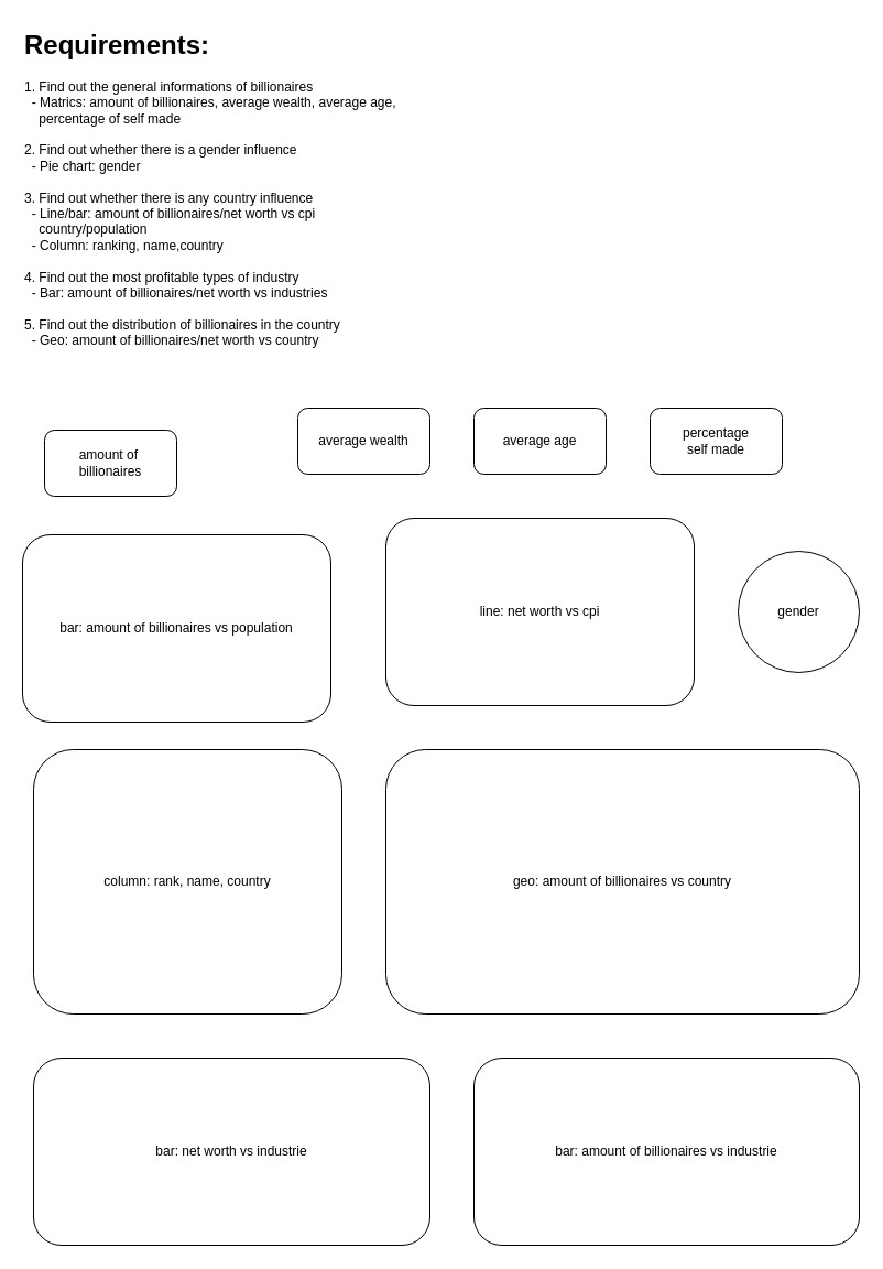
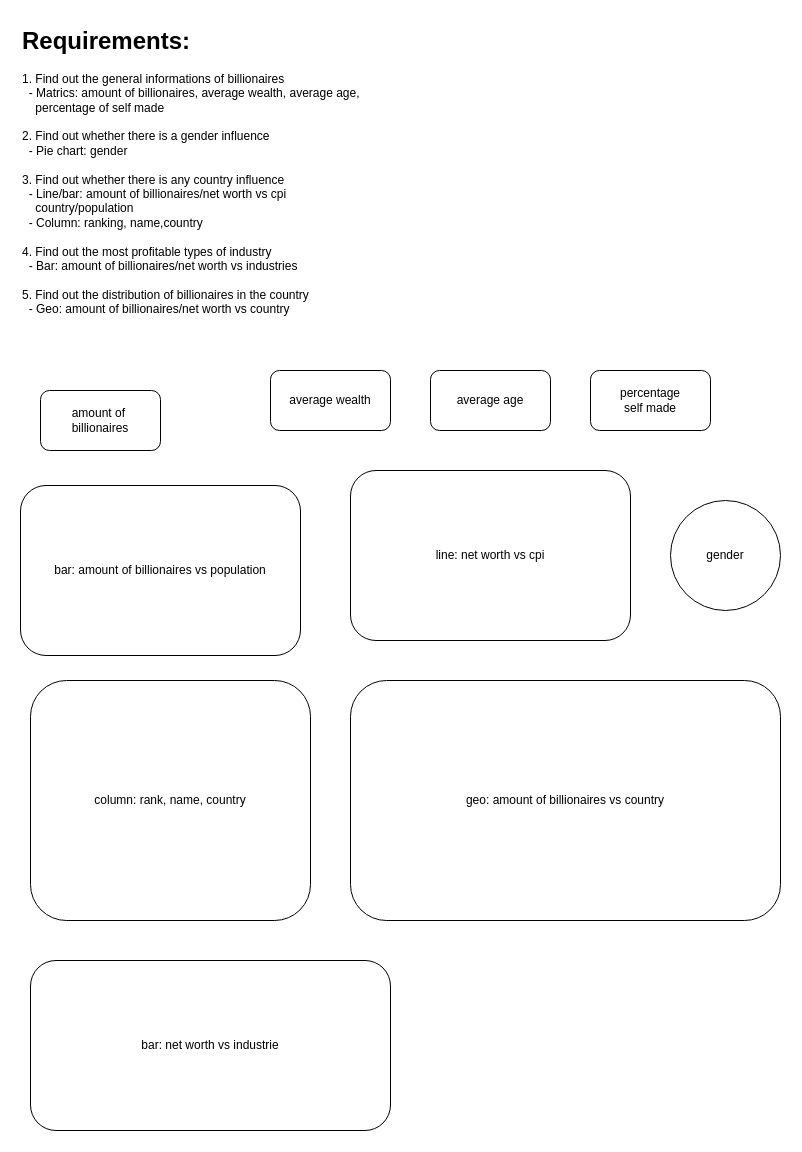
  <mxCell id="0" />
  <mxCell id="1" parent="0" />
  <mxCell id="2" value="&lt;h1 style=&quot;margin-top: 0px;&quot;&gt;&lt;span style=&quot;background-color: initial;&quot;&gt;Requirements:&lt;/span&gt;&lt;/h1&gt;&lt;p style=&quot;margin-top: 0px; margin-bottom: 0px;&quot;&gt;&lt;span style=&quot;background-color: initial; font-weight: normal;&quot;&gt;&lt;font style=&quot;font-size: 12px;&quot;&gt;1. Find out the general informations of billionaires&lt;br&gt;&lt;/font&gt;&lt;/span&gt;&lt;span style=&quot;background-color: initial; font-weight: normal;&quot;&gt;&lt;font style=&quot;font-size: 12px;&quot;&gt;&amp;nbsp; - Matrics: amount of billionaires, average wealth, average age,&amp;nbsp;&lt;/font&gt;&lt;/span&gt;&lt;/p&gt;&lt;p style=&quot;margin-top: 0px; margin-bottom: 0px;&quot;&gt;&lt;span style=&quot;background-color: initial; font-weight: normal;&quot;&gt;&lt;font style=&quot;font-size: 12px;&quot;&gt;&amp;nbsp; &amp;nbsp; percentage of self made&lt;/font&gt;&lt;/span&gt;&lt;/p&gt;&lt;p style=&quot;margin-top: 0px; margin-bottom: 0px;&quot;&gt;&lt;font style=&quot;font-size: 12px;&quot;&gt;&lt;br&gt;&lt;/font&gt;&lt;font style=&quot;font-size: 12px;&quot;&gt;2. Find out whether there is a gender influence&lt;/font&gt;&lt;/p&gt;&lt;p style=&quot;margin-top: 0px; margin-bottom: 0px;&quot;&gt;&lt;font style=&quot;font-size: 12px;&quot;&gt;&amp;nbsp; - Pie chart: gender&lt;/font&gt;&lt;/p&gt;&lt;p style=&quot;margin-top: 0px; margin-bottom: 0px;&quot;&gt;&lt;font style=&quot;font-size: 12px;&quot;&gt;&lt;br&gt;&lt;/font&gt;&lt;/p&gt;&lt;p style=&quot;margin-top: 0px; margin-bottom: 0px;&quot;&gt;&lt;font style=&quot;font-size: 12px;&quot;&gt;3. Find out whether there is any country influence&lt;/font&gt;&lt;/p&gt;&lt;p style=&quot;margin-top: 0px; margin-bottom: 0px;&quot;&gt;&lt;font style=&quot;font-size: 12px;&quot;&gt;&amp;nbsp; - Line/bar: amount of billionaires/net worth vs cpi&amp;nbsp;&lt;/font&gt;&lt;/p&gt;&lt;p style=&quot;margin-top: 0px; margin-bottom: 0px;&quot;&gt;&lt;font style=&quot;font-size: 12px;&quot;&gt;&amp;nbsp; &amp;nbsp; country&lt;/font&gt;&lt;span style=&quot;background-color: initial;&quot;&gt;/population&lt;/span&gt;&lt;/p&gt;&lt;p style=&quot;margin-top: 0px; margin-bottom: 0px;&quot;&gt;&lt;span style=&quot;background-color: initial;&quot;&gt;&amp;nbsp; - Column: ranking, name,country&lt;/span&gt;&lt;/p&gt;&lt;p style=&quot;margin-top: 0px; margin-bottom: 0px;&quot;&gt;&lt;font style=&quot;font-size: 12px;&quot;&gt;&lt;br&gt;&lt;/font&gt;&lt;/p&gt;&lt;p style=&quot;margin-top: 0px; margin-bottom: 0px;&quot;&gt;&lt;font style=&quot;font-size: 12px;&quot;&gt;4. Find out the most profitable types of industry&lt;/font&gt;&lt;/p&gt;&lt;p style=&quot;margin-top: 0px; margin-bottom: 0px;&quot;&gt;&lt;font style=&quot;font-size: 12px;&quot;&gt;&amp;nbsp; - Bar:&amp;nbsp;&lt;/font&gt;&lt;span style=&quot;background-color: initial;&quot;&gt;amount of billionaires/net worth vs industries&lt;/span&gt;&lt;/p&gt;&lt;p style=&quot;margin-top: 0px; margin-bottom: 0px;&quot;&gt;&lt;span style=&quot;background-color: initial;&quot;&gt;&lt;br&gt;&lt;/span&gt;&lt;/p&gt;&lt;p style=&quot;margin-top: 0px; margin-bottom: 0px;&quot;&gt;&lt;span style=&quot;background-color: initial;&quot;&gt;5. Find out the distribution of billionaires in the country&lt;/span&gt;&lt;/p&gt;&lt;p style=&quot;margin-top: 0px; margin-bottom: 0px;&quot;&gt;&lt;span style=&quot;background-color: initial;&quot;&gt;&amp;nbsp; - Geo:&amp;nbsp;&lt;/span&gt;&lt;span style=&quot;background-color: initial;&quot;&gt;amount of billionaires/net worth vs country&lt;/span&gt;&lt;/p&gt;&lt;p style=&quot;margin-top: 0px; margin-bottom: 0px;&quot;&gt;&lt;font style=&quot;font-size: 12px;&quot;&gt;&lt;br&gt;&lt;/font&gt;&lt;/p&gt;" style="text;html=1;whiteSpace=wrap;overflow=hidden;rounded=0;" vertex="1" parent="1"><mxGeometry x="20" y="20" width="400" height="300" as="geometry" /></mxCell>
  <mxCell id="3" value="amount of&amp;nbsp;&lt;div&gt;billionaires&lt;/div&gt;" style="rounded=1;whiteSpace=wrap;html=1;" vertex="1" parent="1"><mxGeometry x="40" y="390" width="120" height="60" as="geometry" /></mxCell>
  <mxCell id="4" value="average wealth" style="rounded=1;whiteSpace=wrap;html=1;" vertex="1" parent="1"><mxGeometry x="270" y="370" width="120" height="60" as="geometry" /></mxCell>
  <mxCell id="5" value="average age" style="rounded=1;whiteSpace=wrap;html=1;" vertex="1" parent="1"><mxGeometry x="430" y="370" width="120" height="60" as="geometry" /></mxCell>
  <mxCell id="6" value="percentage&lt;div&gt;self made&lt;/div&gt;" style="rounded=1;whiteSpace=wrap;html=1;" vertex="1" parent="1"><mxGeometry x="590" y="370" width="120" height="60" as="geometry" /></mxCell>
  <mxCell id="7" value="gender" style="ellipse;whiteSpace=wrap;html=1;aspect=fixed;" vertex="1" parent="1"><mxGeometry x="670" y="500" width="110" height="110" as="geometry" /></mxCell>
  <mxCell id="8" value="bar: amount of billionaires vs population" style="rounded=1;whiteSpace=wrap;html=1;" vertex="1" parent="1"><mxGeometry x="20" y="485" width="280" height="170" as="geometry" /></mxCell>
  <mxCell id="9" value="line: net worth vs cpi" style="rounded=1;whiteSpace=wrap;html=1;" vertex="1" parent="1"><mxGeometry x="350" y="470" width="280" height="170" as="geometry" /></mxCell>
  <mxCell id="10" value="column: rank, name, country" style="rounded=1;whiteSpace=wrap;html=1;" vertex="1" parent="1"><mxGeometry x="30" y="680" width="280" height="240" as="geometry" /></mxCell>
  <mxCell id="11" value="&lt;font style=&quot;text-align: left;&quot;&gt;bar: net worth&lt;/font&gt;&lt;span style=&quot;text-align: left; background-color: initial;&quot;&gt;&amp;nbsp;vs industrie&lt;/span&gt;" style="rounded=1;whiteSpace=wrap;html=1;" vertex="1" parent="1"><mxGeometry x="30" y="960" width="360" height="170" as="geometry" /></mxCell>
  <mxCell id="12" value="geo: amount of billionaires vs country" style="rounded=1;whiteSpace=wrap;html=1;" vertex="1" parent="1"><mxGeometry x="350" y="680" width="430" height="240" as="geometry" /></mxCell>
- <mxCell id="13" value="&lt;font style=&quot;text-align: left;&quot;&gt;bar: amount of billionaires&lt;/font&gt;&lt;span style=&quot;text-align: left; background-color: initial;&quot;&gt;&amp;nbsp;vs industrie&lt;/span&gt;" style="rounded=1;whiteSpace=wrap;html=1;" vertex="1" parent="1"><mxGeometry x="430" y="960" width="350" height="170" as="geometry" /></mxCell>
